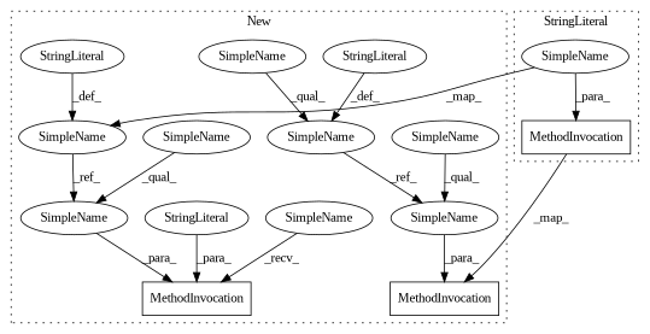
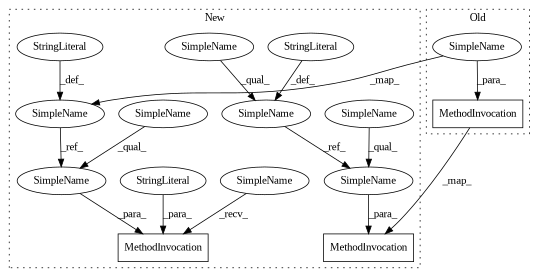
  digraph {
    fontname="Liberation Serif"
    node [a=42 l="6,1" s=21102 shape=ellipse fontname="Liberation Serif"]
    edge [fontname="Liberation Serif"]
    n1 [a=32 label=MethodInvocation s="21196,21267" shape=box]
    n2 [l=26 label=SimpleName s=21241]
    n3 [a=32 label=MethodInvocation s="21445,21522" shape=box]
    n4 [a=32 label=MethodInvocation s="21357,21423" shape=box]
    n5 [l=21 label=SimpleName]
    n6 [l=6 label=SimpleName s=21438]
    n7 [l=26 label=SimpleName s=21496]
    n8 [l=7 label=SimpleName]
    n9 [l=7 label=SimpleName s=21496]
    n10 [l=26 label=SimpleName s=21177]
    n11 [l=7 label=SimpleName s=21402]
    n12 [l=21 label=SimpleName s=21402]
    n13 [a=45 l=37 label=StringLiteral s=21126]
    n14 [a=45 l=43 label=StringLiteral s=21206]
    n15 [a=45 l=43 label=StringLiteral s=21451]
    subgraph cluster_1 {
-     label=StringLiteral
+     label=Old
      style=dotted
      n1
      n2
    }
    subgraph cluster_2 {
      label=New
      style=dotted
      n3
      n4
      n5
      n6
      n7
      n8
      n9
      n10
      n11
      n12
      n13
      n14
      n15
    }
    n1 -> n4 [label=_map_]
    n2 -> n1 [label=_para_]
    n2 -> n10 [label=_map_]
    n5 -> n12 [label=_ref_]
    n6 -> n3 [label=_recv_]
    n7 -> n3 [label=_para_]
    n8 -> n5 [label=_qual_]
    n9 -> n7 [label=_qual_]
    n10 -> n7 [label=_ref_]
    n11 -> n12 [label=_qual_]
    n12 -> n4 [label=_para_]
    n13 -> n5 [label=_def_]
    n14 -> n10 [label=_def_]
    n15 -> n3 [label=_para_]
  }
